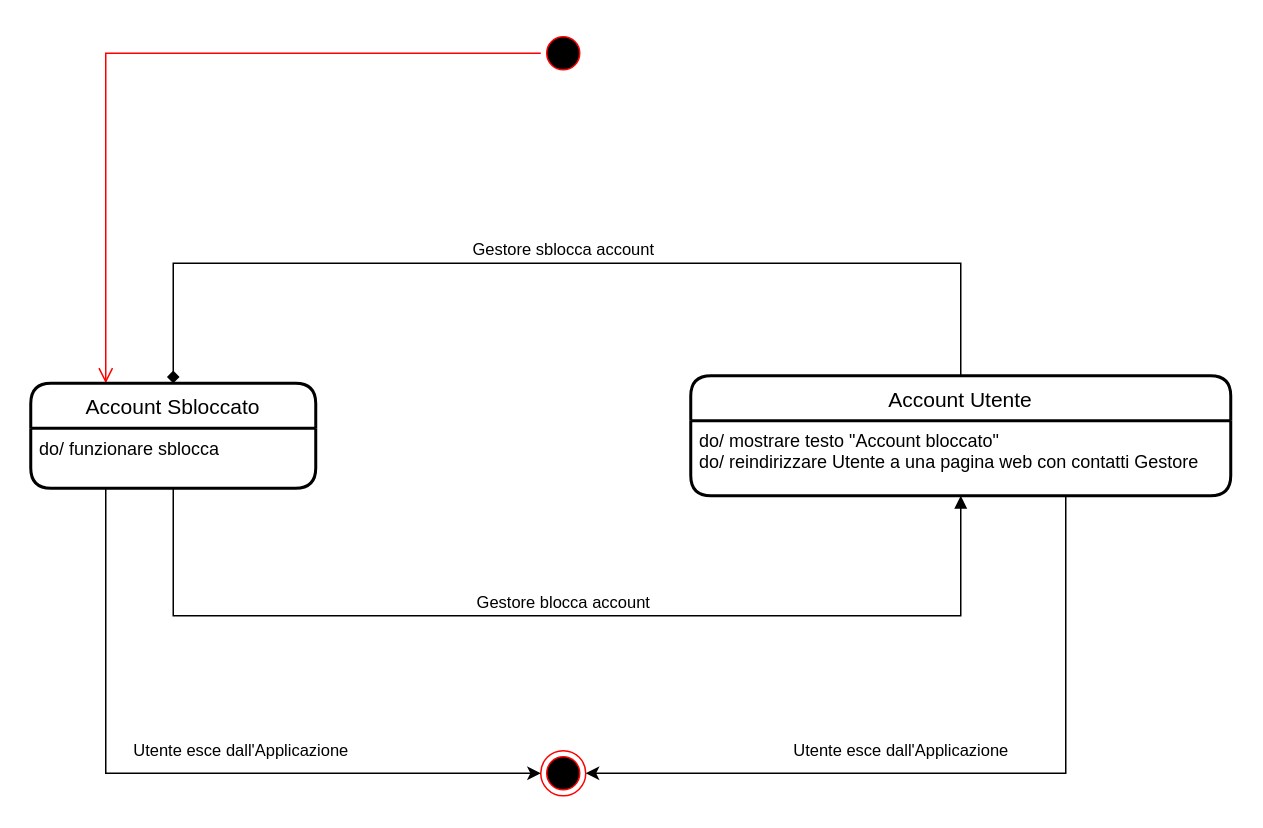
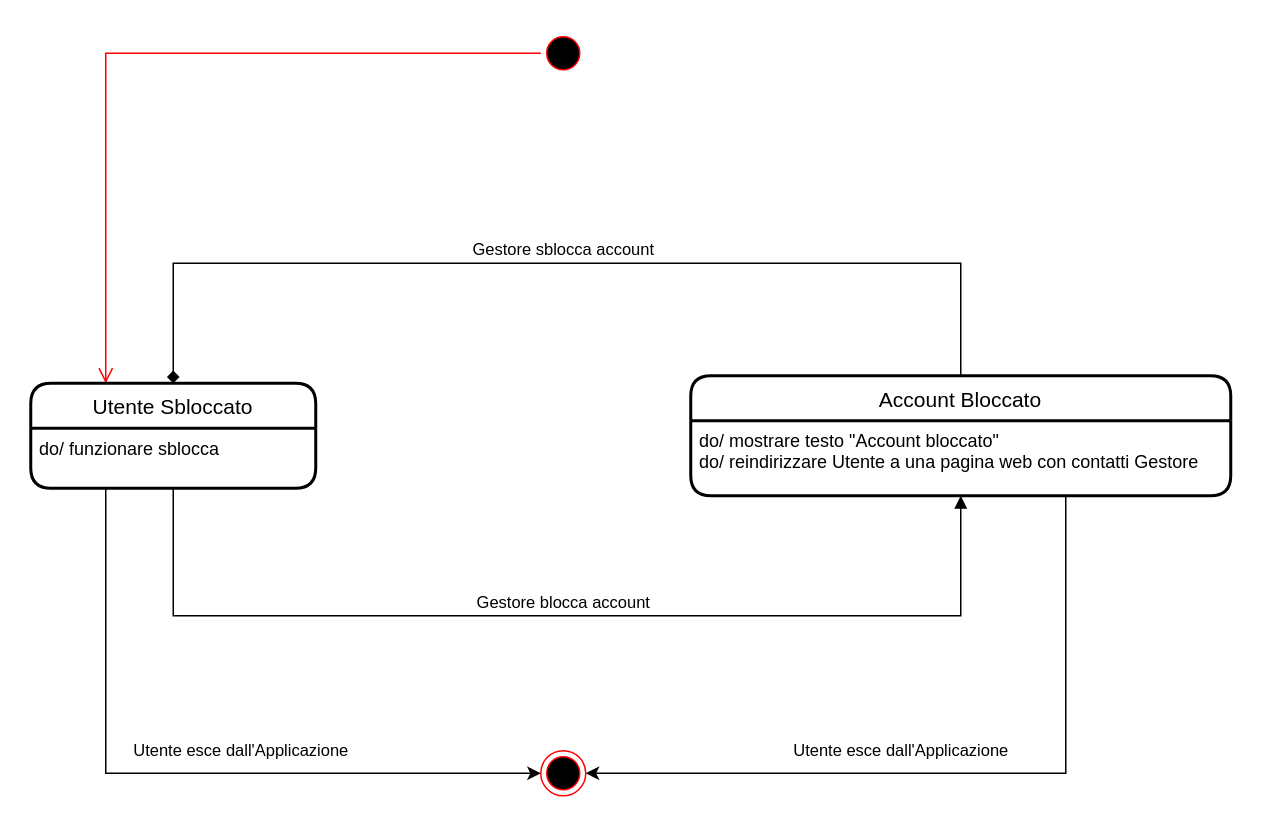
  <mxCell id="0" />
  <mxCell id="1" parent="0" />
  <mxCell id="2" value="" style="ellipse;html=1;shape=endState;fillColor=#000000;strokeColor=#ff0000;" vertex="1" parent="1"><mxGeometry x="360" y="500" width="30" height="30" as="geometry" /></mxCell>
  <mxCell id="3" value="" style="ellipse;html=1;shape=startState;fillColor=#000000;strokeColor=#ff0000;" vertex="1" parent="1"><mxGeometry x="360" y="20" width="30" height="30" as="geometry" /></mxCell>
  <mxCell id="4" value="" style="edgeStyle=orthogonalEdgeStyle;html=1;verticalAlign=bottom;endArrow=open;endSize=8;strokeColor=#ff0000;rounded=0;" edge="1" source="3" parent="1" target="6"><mxGeometry relative="1" as="geometry"><mxPoint x="375" y="110" as="targetPoint" /><Array as="points"><mxPoint x="70" y="35" /></Array></mxGeometry></mxCell>
  <mxCell id="5" value="Utente esce dall'Applicazione" style="edgeStyle=orthogonalEdgeStyle;rounded=0;orthogonalLoop=1;jettySize=auto;html=1;entryX=0;entryY=0.5;entryDx=0;entryDy=0;" edge="1" parent="1" source="6" target="2"><mxGeometry x="0.167" y="15" relative="1" as="geometry"><Array as="points"><mxPoint x="70" y="515" /></Array><mxPoint as="offset" /></mxGeometry></mxCell>
- <mxCell id="6" value="Account Sbloccato" style="swimlane;childLayout=stackLayout;horizontal=1;startSize=30;horizontalStack=0;rounded=1;fontSize=14;fontStyle=0;strokeWidth=2;resizeParent=0;resizeLast=1;shadow=0;dashed=0;align=center;" vertex="1" parent="1"><mxGeometry x="20" y="255" width="190" height="70" as="geometry" /></mxCell>
+ <mxCell id="6" value="Utente Sbloccato" style="swimlane;childLayout=stackLayout;horizontal=1;startSize=30;horizontalStack=0;rounded=1;fontSize=14;fontStyle=0;strokeWidth=2;resizeParent=0;resizeLast=1;shadow=0;dashed=0;align=center;" vertex="1" parent="1"><mxGeometry x="20" y="255" width="190" height="70" as="geometry" /></mxCell>
  <mxCell id="7" value="do/ funzionare sblocca " style="align=left;strokeColor=none;fillColor=none;spacingLeft=4;fontSize=12;verticalAlign=top;resizable=0;rotatable=0;part=1;" vertex="1" parent="6"><mxGeometry y="30" width="190" height="40" as="geometry" /></mxCell>
- <mxCell id="8" value="Account Utente" style="swimlane;childLayout=stackLayout;horizontal=1;startSize=30;horizontalStack=0;rounded=1;fontSize=14;fontStyle=0;strokeWidth=2;resizeParent=0;resizeLast=1;shadow=0;dashed=0;align=center;" vertex="1" parent="1"><mxGeometry x="460" y="250" width="360" height="80" as="geometry" /></mxCell>
+ <mxCell id="8" value="Account Bloccato" style="swimlane;childLayout=stackLayout;horizontal=1;startSize=30;horizontalStack=0;rounded=1;fontSize=14;fontStyle=0;strokeWidth=2;resizeParent=0;resizeLast=1;shadow=0;dashed=0;align=center;" vertex="1" parent="1"><mxGeometry x="460" y="250" width="360" height="80" as="geometry" /></mxCell>
  <mxCell id="9" value="do/ mostrare testo &quot;Account bloccato&quot;&#10;do/ reindirizzare Utente a una pagina web con contatti Gestore" style="align=left;strokeColor=none;fillColor=none;spacingLeft=4;fontSize=12;verticalAlign=top;resizable=0;rotatable=0;part=1;" vertex="1" parent="8"><mxGeometry y="30" width="360" height="50" as="geometry" /></mxCell>
  <mxCell id="10" value="Gestore blocca account" style="html=1;verticalAlign=bottom;endArrow=block;rounded=0;exitX=0.5;exitY=1;exitDx=0;exitDy=0;entryX=0.5;entryY=1;entryDx=0;entryDy=0;edgeStyle=orthogonalEdgeStyle;" edge="1" parent="1" source="7" target="9"><mxGeometry width="80" relative="1" as="geometry"><mxPoint x="370" y="340" as="sourcePoint" /><mxPoint x="450" y="340" as="targetPoint" /><Array as="points"><mxPoint x="115" y="410" /><mxPoint x="640" y="410" /></Array></mxGeometry></mxCell>
  <mxCell id="11" value="Gestore sblocca account" style="html=1;verticalAlign=bottom;endArrow=diamond;rounded=0;edgeStyle=orthogonalEdgeStyle;entryX=0.5;entryY=0;entryDx=0;entryDy=0;" edge="1" parent="1" source="8" target="6"><mxGeometry width="80" relative="1" as="geometry"><mxPoint x="665" y="95" as="sourcePoint" /><mxPoint x="140" y="90" as="targetPoint" /><Array as="points"><mxPoint x="640" y="175" /><mxPoint x="115" y="175" /></Array></mxGeometry></mxCell>
  <mxCell id="12" value="&lt;meta charset=&quot;utf-8&quot;&gt;&lt;span style=&quot;color: rgb(0, 0, 0); font-family: Helvetica; font-size: 11px; font-style: normal; font-variant-ligatures: normal; font-variant-caps: normal; font-weight: 400; letter-spacing: normal; orphans: 2; text-align: center; text-indent: 0px; text-transform: none; widows: 2; word-spacing: 0px; -webkit-text-stroke-width: 0px; background-color: rgb(255, 255, 255); text-decoration-thickness: initial; text-decoration-style: initial; text-decoration-color: initial; float: none; display: inline !important;&quot;&gt;Utente esce dall'Applicazione&lt;/span&gt;" style="edgeStyle=orthogonalEdgeStyle;rounded=0;orthogonalLoop=1;jettySize=auto;html=1;entryX=1;entryY=0.5;entryDx=0;entryDy=0;" edge="1" parent="1" source="9" target="2"><mxGeometry x="0.168" y="-15" relative="1" as="geometry"><Array as="points"><mxPoint x="710" y="515" /></Array><mxPoint as="offset" /></mxGeometry></mxCell>
